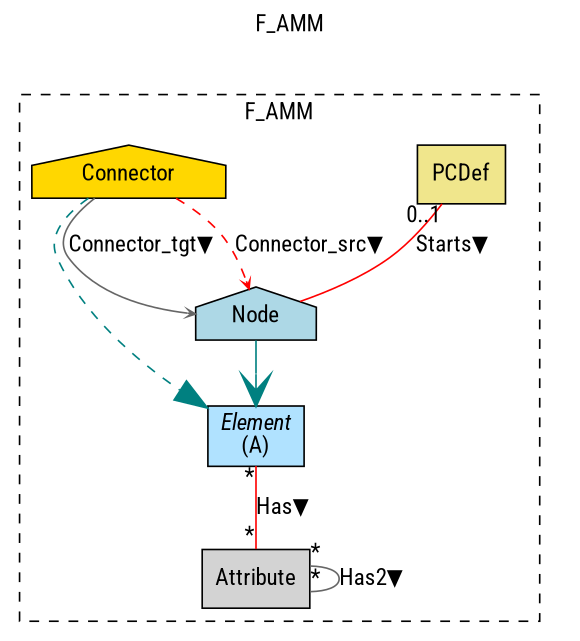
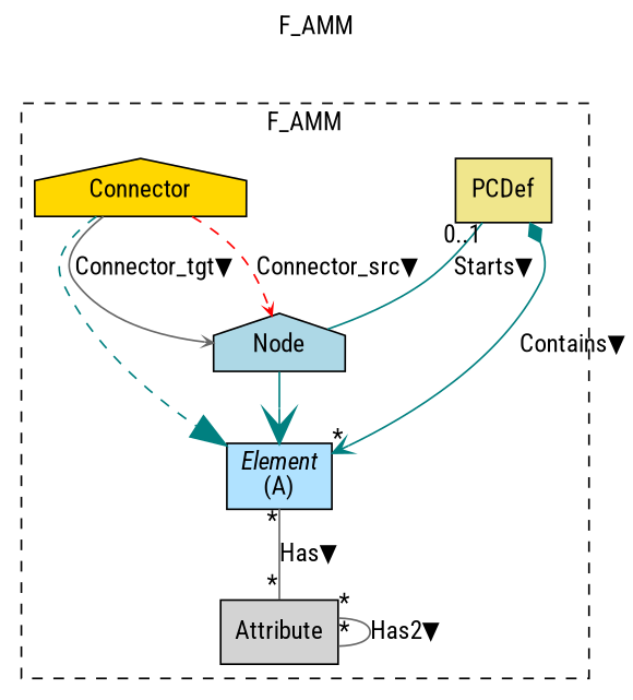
  digraph {
    fontname="Roboto Condensed"
    label=F_AMM
    labelfontsize=12
    labelloc=tl
    node [fontname="Roboto Condensed" shape=box style=filled]
    edge [color=teal fontname="Roboto Condensed" style=solid arrowhead=vee]
    n1 [fillcolor=lightgrey label=Attribute]
    n2 [fillcolor=lightskyblue1 label=<{<I>Element</I><br/>(A)}> shape=record]
    n3 [fillcolor=khaki label=PCDef]
    n4 [fillcolor=lightblue label="Node" shape=house]
    n5 [fillcolor=gold label=Connector shape=house]
    subgraph cluster_1 {
      style=dashed
      n1
      n2
      n3
      n4
      n5
    }
    n1 -> n1 [color=gray40 dir=none headlabel="*" label="Has2▼" taillabel="*" arrowhead=""]
-   n2 -> n1 [color=red dir=none headlabel="*" label="Has▼" taillabel="*" arrowhead=""]
-   n3 -> n4 [color=red dir=none label="Starts▼" taillabel="0..1" arrowhead=""]
+   n2 -> n1 [color=gray40 dir=none headlabel="*" label="Has▼" taillabel="*" arrowhead=""]
+   n3 -> n2 [arrowtail=diamond dir=both headlabel="*" label="Contains▼"]
+   n3 -> n4 [dir=none label="Starts▼" taillabel="0..1" arrowhead=""]
    n4 -> n2 [arrowsize=2.0]
    n5 -> n2 [arrowhead=normal arrowsize=2.0 style=dashed]
    n5 -> n4 [arrowsize=.5 color=red label="Connector_src▼" style=dashed]
    n5 -> n4 [arrowsize=.5 color=gray40 label="Connector_tgt▼"]
  }
